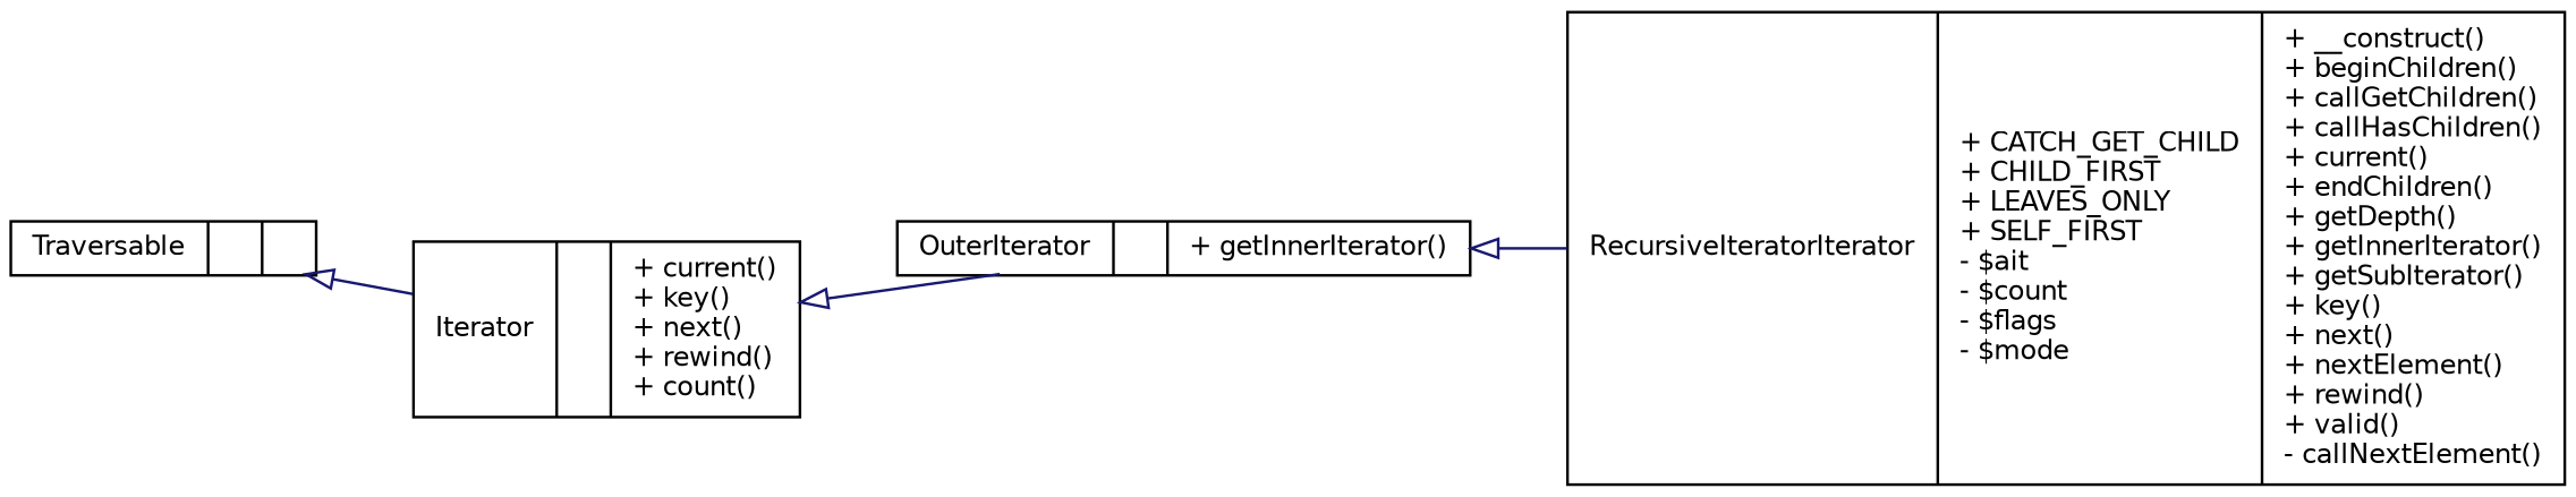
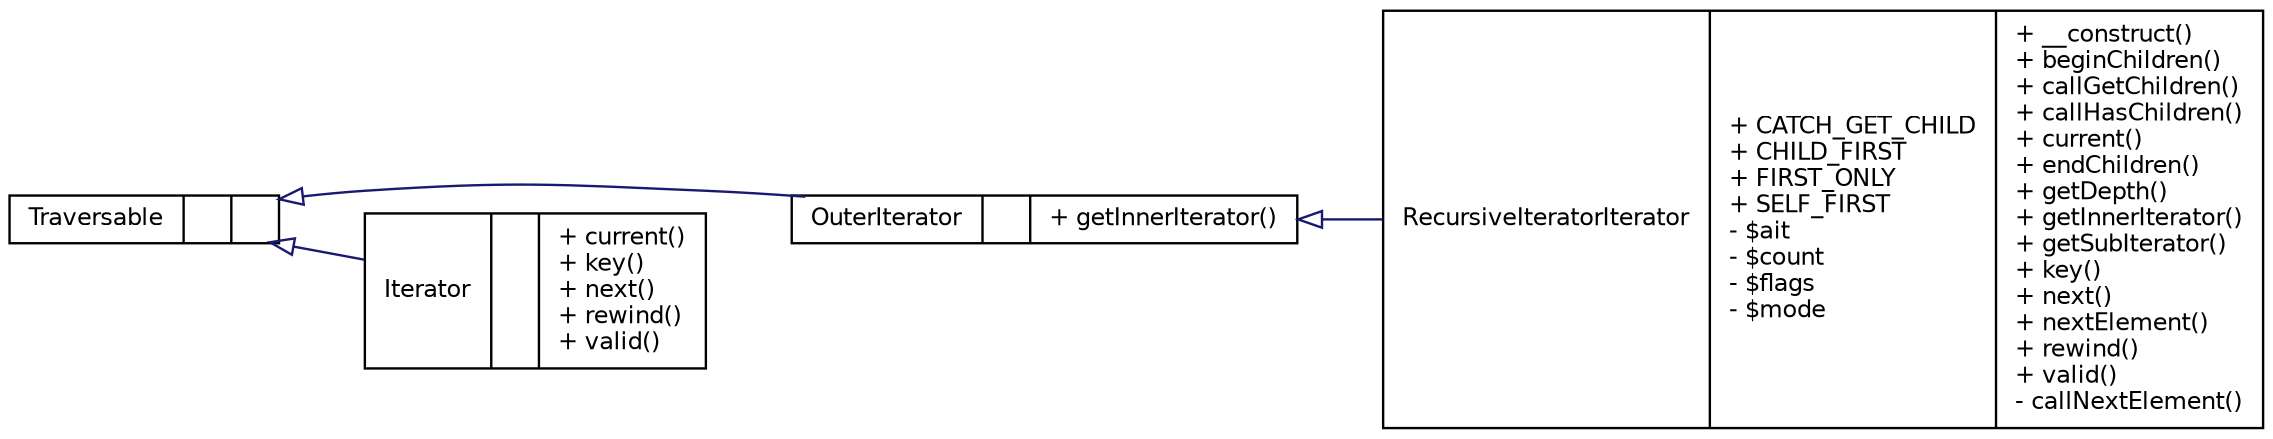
  digraph {
    rankdir=LR
    node [color=black fillcolor=white fontname=Helvetica fontsize=10 shape=record style=filled]
    edge [arrowtail=onormal color=midnightblue dir=back fontname=Helvetica fontsize=10 labelfontname=Helvetica labelfontsize=10 style=solid]
-   n1 [height=0.2 label="{RecursiveIteratorIterator\n|+ CATCH_GET_CHILD\l+ CHILD_FIRST\l+ LEAVES_ONLY\l+ SELF_FIRST\l- $ait\l- $count\l- $flags\l- $mode\l|+ __construct()\l+ beginChildren()\l+ callGetChildren()\l+ callHasChildren()\l+ current()\l+ endChildren()\l+ getDepth()\l+ getInnerIterator()\l+ getSubIterator()\l+ key()\l+ next()\l+ nextElement()\l+ rewind()\l+ valid()\l- callNextElement()\l}" width=0.4]
+   n1 [height=0.2 label="{RecursiveIteratorIterator\n|+ CATCH_GET_CHILD\l+ CHILD_FIRST\l+ FIRST_ONLY\l+ SELF_FIRST\l- $ait\l- $count\l- $flags\l- $mode\l|+ __construct()\l+ beginChildren()\l+ callGetChildren()\l+ callHasChildren()\l+ current()\l+ endChildren()\l+ getDepth()\l+ getInnerIterator()\l+ getSubIterator()\l+ key()\l+ next()\l+ nextElement()\l+ rewind()\l+ valid()\l- callNextElement()\l}" width=0.4]
    n2 [height=0.2 label="{OuterIterator\n||+ getInnerIterator()\l}" width=0.4]
-   n3 [height=0.2 label="{Iterator\n||+ current()\l+ key()\l+ next()\l+ rewind()\l+ count()\l}" width=0.4]
+   n3 [height=0.2 label="{Iterator\n||+ current()\l+ key()\l+ next()\l+ rewind()\l+ valid()\l}" width=0.4]
    n4 [height=0.2 label="{Traversable\n||}" width=0.4]
    n2 -> n1
-   n3 -> n2
+   n4 -> n2
    n4 -> n3
  }
